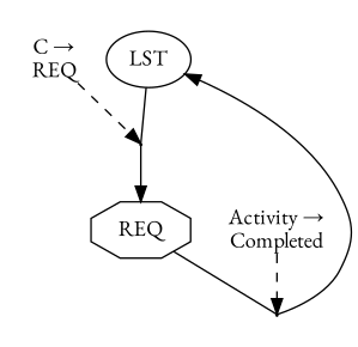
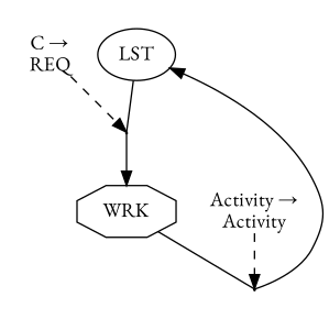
  digraph {
    color=white
    fontname="EB Garamond"
    node [fontname="EB Garamond" shape=point]
    edge [fontname="EB Garamond"]
    n1 [label=LST shape=ellipse]
    T_0_18446744073709551615 [height=0.015 width=0.015]
-   n3 [label=REQ shape=octagon]
+   n3 [label=WRK shape=octagon]
    n4 [label="C &#8594;\nREQ" shape=plain]
    T_1_18446744073709551615 [height=0.015 width=0.015]
-   n6 [label="Activity &#8594;\nCompleted" shape=plain]
+   n6 [label="Activity &#8594;\nActivity" shape=plain]
    subgraph cluster_1 {
      n1
      T_0_18446744073709551615
      n3
      n4
    }
    subgraph cluster_2 {
      T_1_18446744073709551615
      n6
    }
    n1 -> T_0_18446744073709551615 [arrowhead=none direction=forward]
    T_0_18446744073709551615 -> n3
    n3 -> T_1_18446744073709551615 [arrowhead=none direction=forward]
    n4 -> T_0_18446744073709551615 [color=Black style=dashed]
    T_1_18446744073709551615 -> n1
    n6 -> T_1_18446744073709551615 [color=Black style=dashed]
  }
